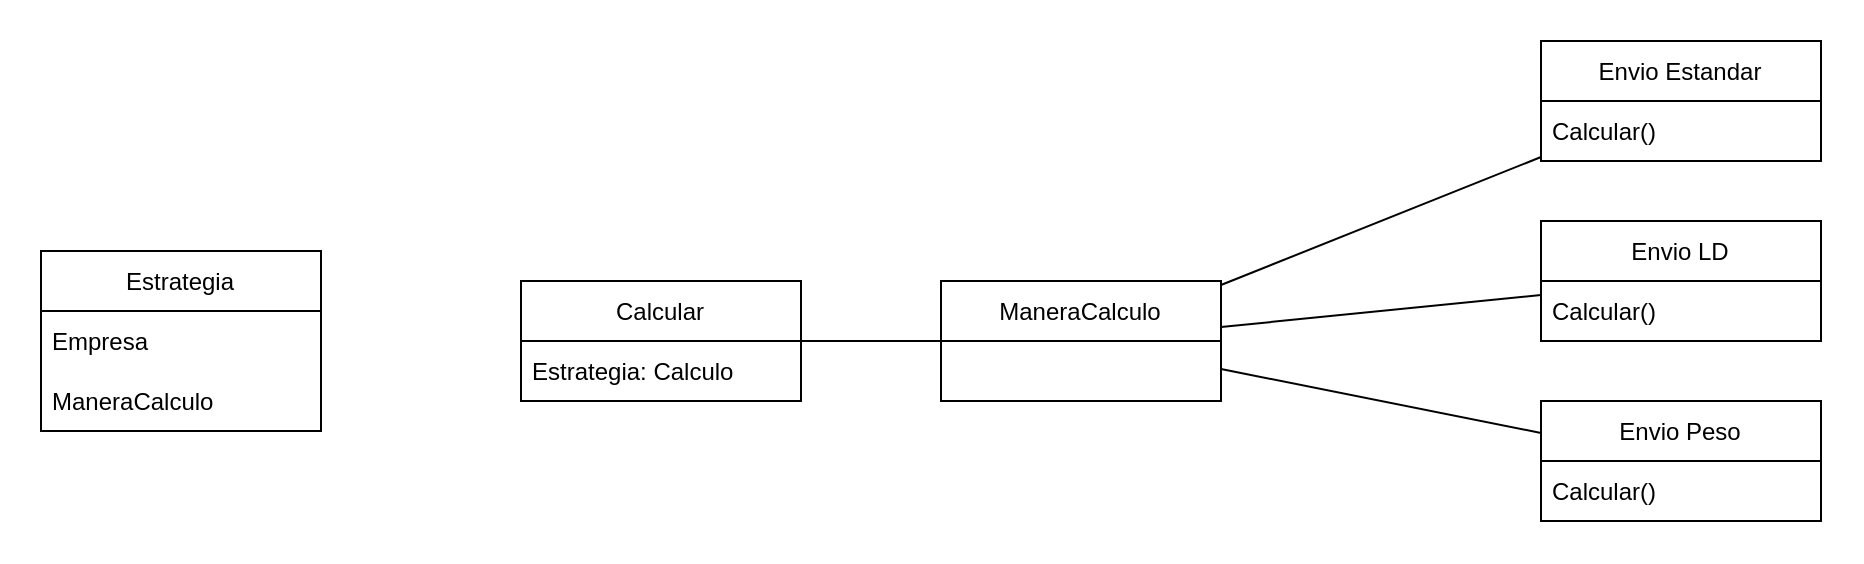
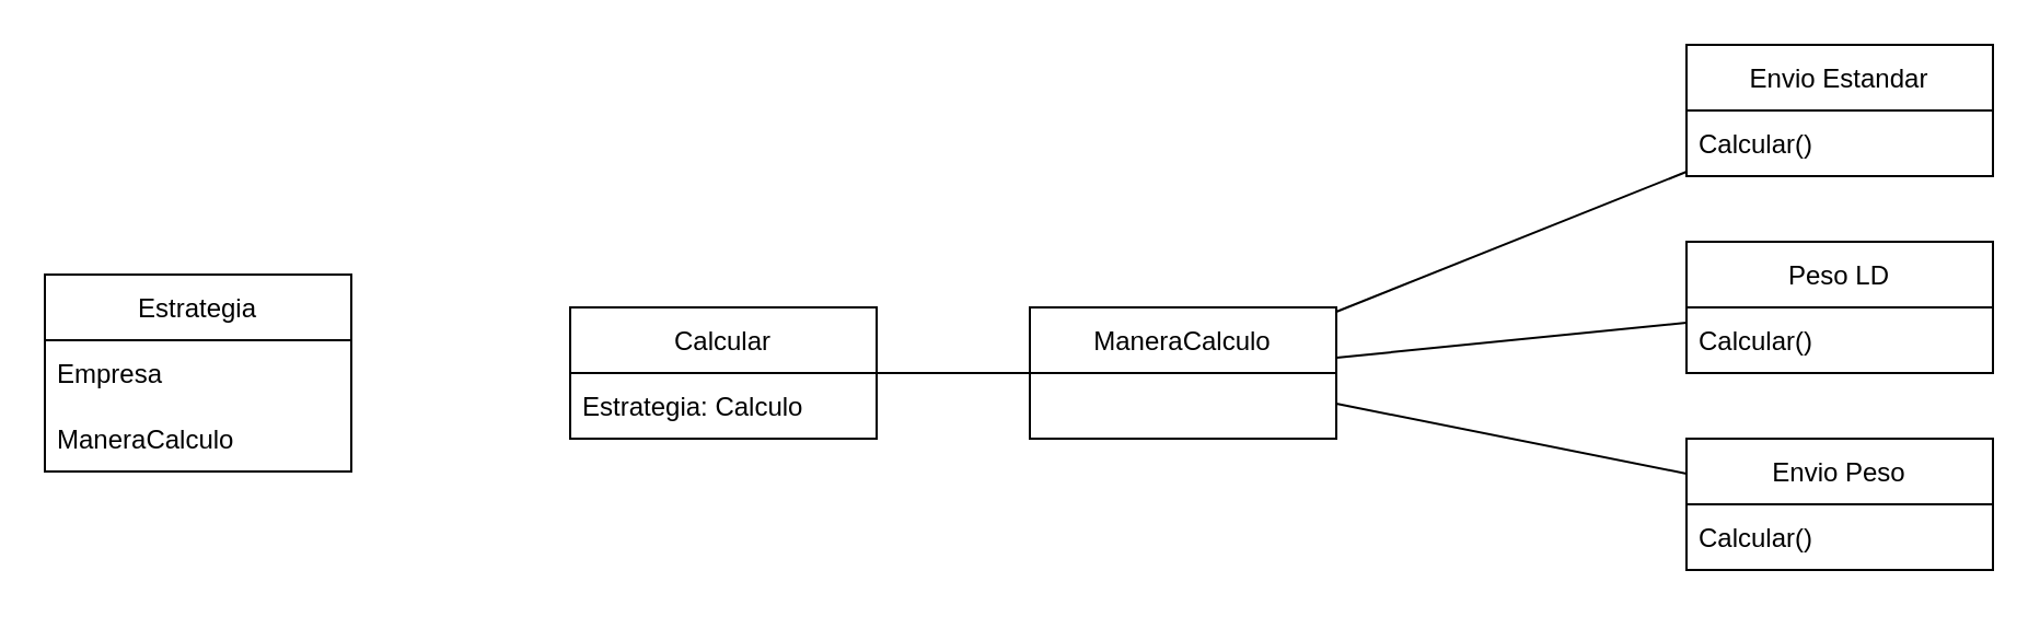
  <mxCell id="0" />
  <mxCell id="1" parent="0" />
  <mxCell id="2" value="Estrategia" style="swimlane;fontStyle=0;childLayout=stackLayout;horizontal=1;startSize=30;horizontalStack=0;resizeParent=1;resizeParentMax=0;resizeLast=0;collapsible=1;marginBottom=0;" vertex="1" parent="1"><mxGeometry x="20" y="125" width="140" height="90" as="geometry" /></mxCell>
  <mxCell id="3" value="Empresa" style="text;strokeColor=none;fillColor=none;align=left;verticalAlign=middle;spacingLeft=4;spacingRight=4;overflow=hidden;points=[[0,0.5],[1,0.5]];portConstraint=eastwest;rotatable=0;" vertex="1" parent="2"><mxGeometry y="30" width="140" height="30" as="geometry" /></mxCell>
  <mxCell id="4" value="ManeraCalculo" style="text;strokeColor=none;fillColor=none;align=left;verticalAlign=middle;spacingLeft=4;spacingRight=4;overflow=hidden;points=[[0,0.5],[1,0.5]];portConstraint=eastwest;rotatable=0;" vertex="1" parent="2"><mxGeometry y="60" width="140" height="30" as="geometry" /></mxCell>
  <mxCell id="5" value="Calcular" style="swimlane;fontStyle=0;childLayout=stackLayout;horizontal=1;startSize=30;horizontalStack=0;resizeParent=1;resizeParentMax=0;resizeLast=0;collapsible=1;marginBottom=0;" vertex="1" parent="1"><mxGeometry x="260" y="140" width="140" height="60" as="geometry" /></mxCell>
  <mxCell id="6" value="Estrategia: Calculo" style="text;strokeColor=none;fillColor=none;align=left;verticalAlign=middle;spacingLeft=4;spacingRight=4;overflow=hidden;points=[[0,0.5],[1,0.5]];portConstraint=eastwest;rotatable=0;" vertex="1" parent="5"><mxGeometry y="30" width="140" height="30" as="geometry" /></mxCell>
  <mxCell id="7" value="ManeraCalculo" style="swimlane;fontStyle=0;childLayout=stackLayout;horizontal=1;startSize=30;horizontalStack=0;resizeParent=1;resizeParentMax=0;resizeLast=0;collapsible=1;marginBottom=0;" vertex="1" parent="1"><mxGeometry x="470" y="140" width="140" height="60" as="geometry" /></mxCell>
  <mxCell id="8" value="Envio Peso" style="swimlane;fontStyle=0;childLayout=stackLayout;horizontal=1;startSize=30;horizontalStack=0;resizeParent=1;resizeParentMax=0;resizeLast=0;collapsible=1;marginBottom=0;" vertex="1" parent="1"><mxGeometry x="770" y="200" width="140" height="60" as="geometry" /></mxCell>
  <mxCell id="9" value="Calcular()" style="text;strokeColor=none;fillColor=none;align=left;verticalAlign=middle;spacingLeft=4;spacingRight=4;overflow=hidden;points=[[0,0.5],[1,0.5]];portConstraint=eastwest;rotatable=0;" vertex="1" parent="8"><mxGeometry y="30" width="140" height="30" as="geometry" /></mxCell>
- <mxCell id="10" value="Envio LD" style="swimlane;fontStyle=0;childLayout=stackLayout;horizontal=1;startSize=30;horizontalStack=0;resizeParent=1;resizeParentMax=0;resizeLast=0;collapsible=1;marginBottom=0;" vertex="1" parent="1"><mxGeometry x="770" y="110" width="140" height="60" as="geometry" /></mxCell>
+ <mxCell id="10" value="Peso LD" style="swimlane;fontStyle=0;childLayout=stackLayout;horizontal=1;startSize=30;horizontalStack=0;resizeParent=1;resizeParentMax=0;resizeLast=0;collapsible=1;marginBottom=0;" vertex="1" parent="1"><mxGeometry x="770" y="110" width="140" height="60" as="geometry" /></mxCell>
  <mxCell id="11" value="Calcular()" style="text;strokeColor=none;fillColor=none;align=left;verticalAlign=middle;spacingLeft=4;spacingRight=4;overflow=hidden;points=[[0,0.5],[1,0.5]];portConstraint=eastwest;rotatable=0;" vertex="1" parent="10"><mxGeometry y="30" width="140" height="30" as="geometry" /></mxCell>
  <mxCell id="12" value="Envio Estandar" style="swimlane;fontStyle=0;childLayout=stackLayout;horizontal=1;startSize=30;horizontalStack=0;resizeParent=1;resizeParentMax=0;resizeLast=0;collapsible=1;marginBottom=0;" vertex="1" parent="1"><mxGeometry x="770" y="20" width="140" height="60" as="geometry" /></mxCell>
  <mxCell id="13" value="Calcular()" style="text;strokeColor=none;fillColor=none;align=left;verticalAlign=middle;spacingLeft=4;spacingRight=4;overflow=hidden;points=[[0,0.5],[1,0.5]];portConstraint=eastwest;rotatable=0;" vertex="1" parent="12"><mxGeometry y="30" width="140" height="30" as="geometry" /></mxCell>
  <mxCell id="14" value="" style="endArrow=none;html=1;rounded=0;" edge="1" parent="1" source="7" target="10"><mxGeometry width="50" height="50" relative="1" as="geometry"><mxPoint x="670" y="165" as="sourcePoint" /><mxPoint y="115" as="targetPoint" x="720" /></mxGeometry></mxCell>
  <mxCell id="15" value="" style="endArrow=none;html=1;rounded=0;" edge="1" parent="1" source="7" target="8"><mxGeometry width="50" height="50" relative="1" as="geometry"><mxPoint x="840" y="160" as="sourcePoint" /><mxPoint x="890" y="110" as="targetPoint" /></mxGeometry></mxCell>
  <mxCell id="16" value="" style="endArrow=none;html=1;rounded=0;" edge="1" parent="1" source="7" target="12"><mxGeometry width="50" height="50" relative="1" as="geometry"><mxPoint x="840" y="160" as="sourcePoint" /><mxPoint x="890" y="110" as="targetPoint" /></mxGeometry></mxCell>
  <mxCell id="17" value="" style="endArrow=none;html=1;rounded=0;" edge="1" parent="1" source="5" target="7"><mxGeometry width="50" height="50" relative="1" as="geometry"><mxPoint x="520" y="260" as="sourcePoint" /><mxPoint x="570" y="210" as="targetPoint" /></mxGeometry></mxCell>
